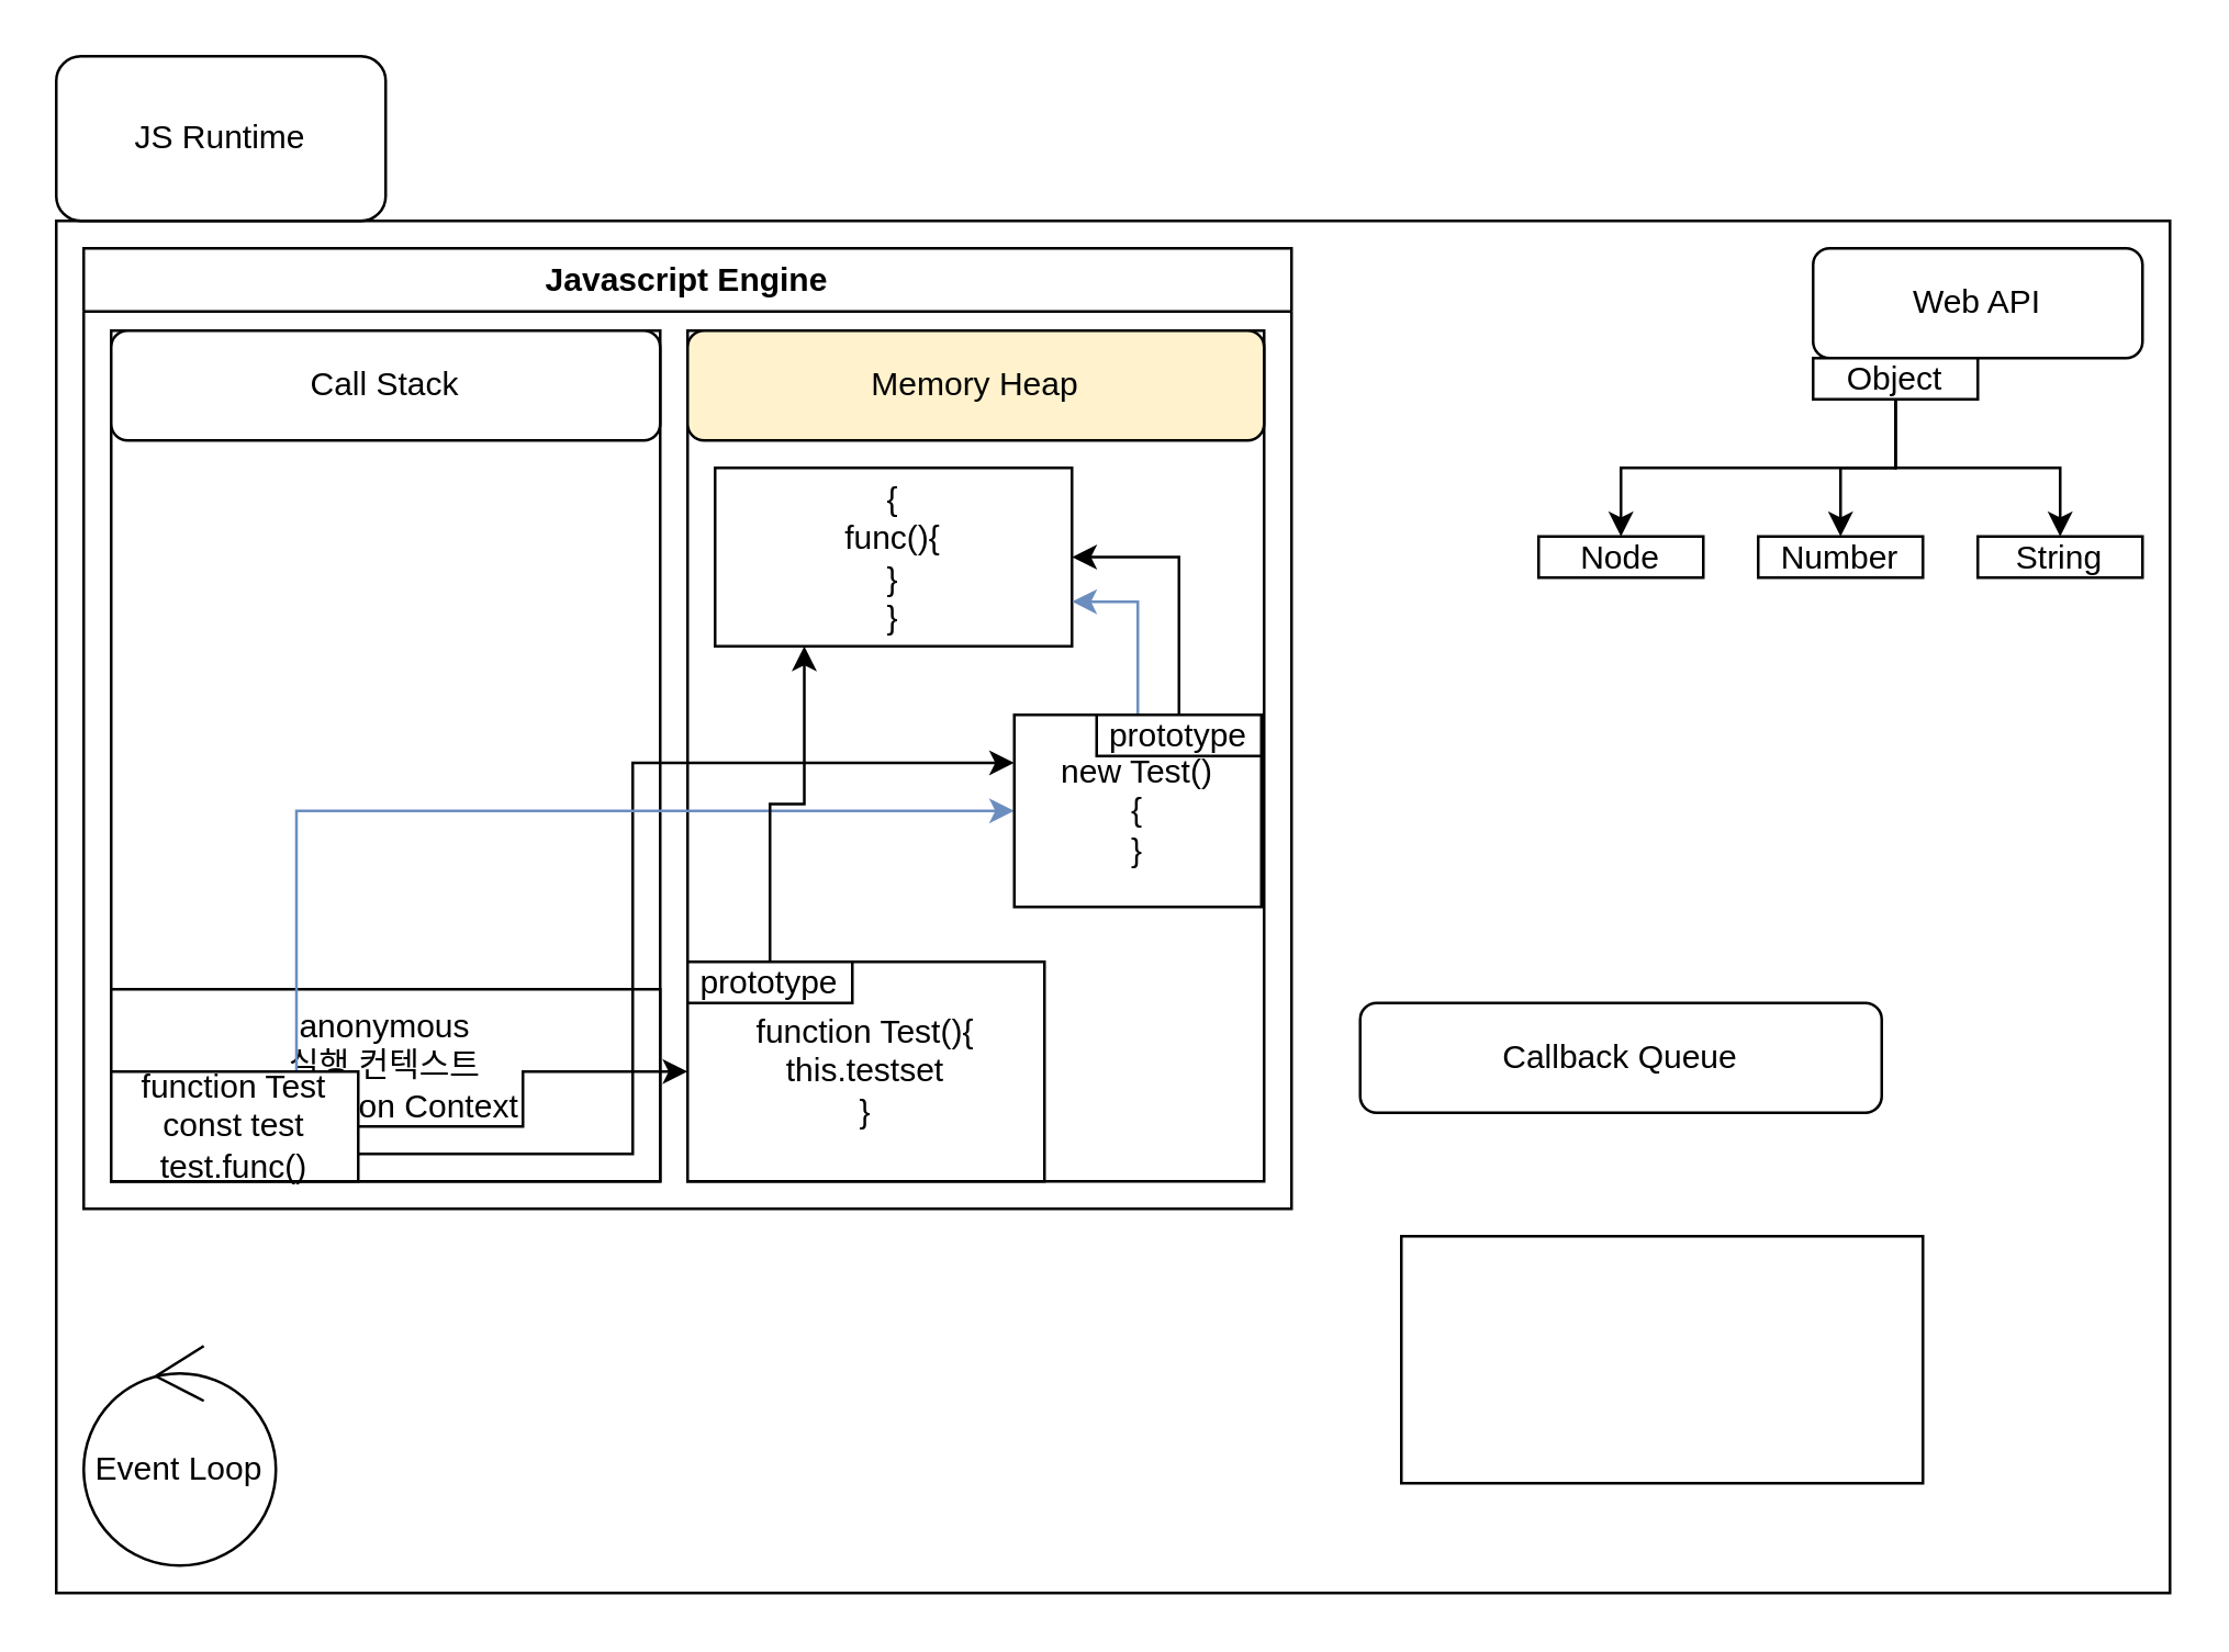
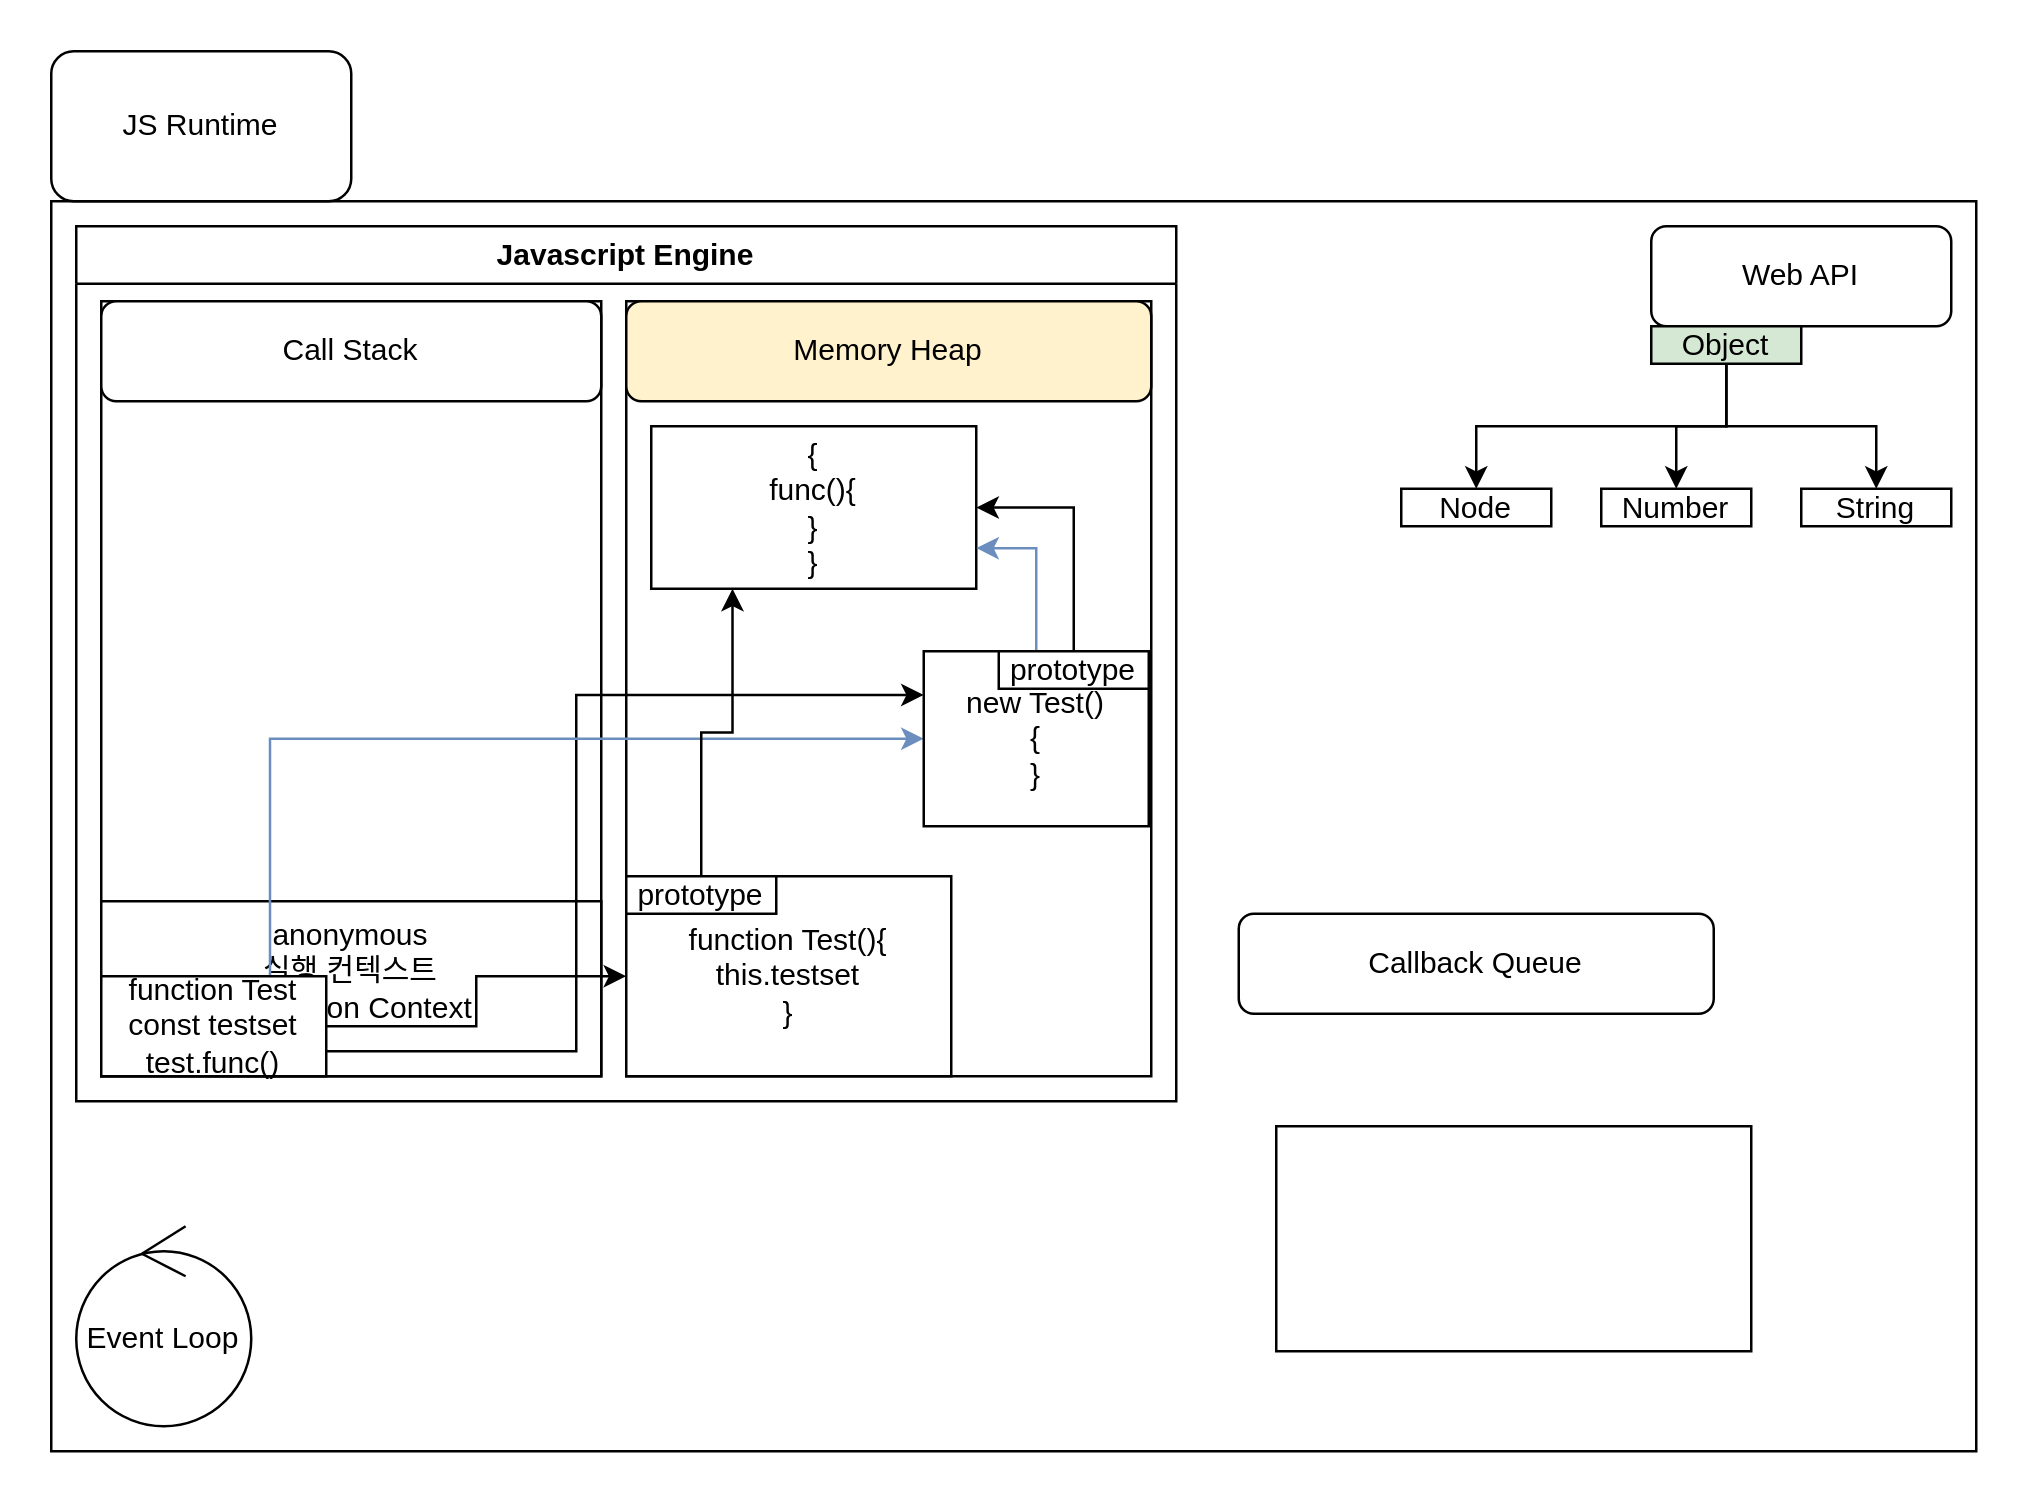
  <mxCell id="0" />
  <mxCell id="1" parent="0" />
  <mxCell id="2" value="" style="rounded=0;whiteSpace=wrap;html=1;" parent="1" vertex="1"><mxGeometry x="20" y="80" width="770" height="500" as="geometry" /></mxCell>
  <mxCell id="3" value="JS Runtime" style="rounded=1;whiteSpace=wrap;html=1;" parent="1" vertex="1"><mxGeometry x="20" y="20" width="120" height="60" as="geometry" /></mxCell>
  <mxCell id="4" value="" style="rounded=0;whiteSpace=wrap;html=1;" parent="1" vertex="1"><mxGeometry x="250" y="120" width="210" height="310" as="geometry" /></mxCell>
  <mxCell id="5" value="Memory Heap" style="rounded=1;whiteSpace=wrap;html=1;fillColor=#fff2cc;" parent="1" vertex="1"><mxGeometry x="250" y="120" width="210" height="40" as="geometry" /></mxCell>
  <mxCell id="6" value="" style="rounded=0;whiteSpace=wrap;html=1;" parent="1" vertex="1"><mxGeometry x="40" y="120" width="200" height="310" as="geometry" /></mxCell>
  <mxCell id="7" value="Call Stack" style="rounded=1;whiteSpace=wrap;html=1;" parent="1" vertex="1"><mxGeometry x="40" y="120" width="200" height="40" as="geometry" /></mxCell>
  <mxCell id="8" value="Event Loop" style="ellipse;shape=umlControl;whiteSpace=wrap;html=1;" parent="1" vertex="1"><mxGeometry x="30" y="490" width="70" height="80" as="geometry" /></mxCell>
  <mxCell id="9" value="Web API" style="rounded=1;whiteSpace=wrap;html=1;" parent="1" vertex="1"><mxGeometry x="660" y="90" width="120" height="40" as="geometry" /></mxCell>
  <mxCell id="10" value="" style="rounded=0;whiteSpace=wrap;html=1;" parent="1" vertex="1"><mxGeometry x="510" y="450" width="190" height="90" as="geometry" /></mxCell>
  <mxCell id="11" value="Callback Queue" style="rounded=1;whiteSpace=wrap;html=1;" parent="1" vertex="1"><mxGeometry x="495" y="365" width="190" height="40" as="geometry" /></mxCell>
  <mxCell id="12" value="Javascript Engine" style="swimlane;whiteSpace=wrap;html=1;" parent="1" vertex="1"><mxGeometry x="30" y="90" width="440" height="350" as="geometry" /></mxCell>
  <mxCell id="13" value="anonymous&lt;br&gt;실행 컨텍스트&lt;br&gt;Execution Context&lt;br&gt;&lt;br&gt;" style="rounded=0;whiteSpace=wrap;html=1;" parent="1" vertex="1"><mxGeometry x="40" y="360" width="200" height="70" as="geometry" /></mxCell>
  <mxCell id="14" style="edgeStyle=orthogonalEdgeStyle;rounded=0;orthogonalLoop=1;jettySize=auto;html=1;exitX=1;exitY=0.5;exitDx=0;exitDy=0;entryX=0;entryY=0.5;entryDx=0;entryDy=0;" edge="1" parent="1" source="17" target="19"><mxGeometry relative="1" as="geometry" /></mxCell>
  <mxCell id="15" style="edgeStyle=orthogonalEdgeStyle;rounded=0;orthogonalLoop=1;jettySize=auto;html=1;exitX=1;exitY=0.75;exitDx=0;exitDy=0;entryX=0;entryY=0.25;entryDx=0;entryDy=0;" edge="1" parent="1" source="17" target="29"><mxGeometry relative="1" as="geometry"><Array as="points"><mxPoint x="230" y="420" /><mxPoint x="230" y="278" /><mxPoint x="369" y="278" /></Array></mxGeometry></mxCell>
  <mxCell id="16" style="edgeStyle=orthogonalEdgeStyle;rounded=0;orthogonalLoop=1;jettySize=auto;html=1;exitX=0.75;exitY=0;exitDx=0;exitDy=0;entryX=0;entryY=0.5;entryDx=0;entryDy=0;fillColor=#dae8fc;strokeColor=#6c8ebf;" edge="1" parent="1" source="17" target="29"><mxGeometry relative="1" as="geometry" /></mxCell>
- <mxCell id="17" value="function Test&lt;br&gt;const test&lt;br&gt;test.func()" style="rounded=0;whiteSpace=wrap;html=1;" parent="1" vertex="1"><mxGeometry x="40" y="390" width="90" height="40" as="geometry" /></mxCell>
+ <mxCell id="17" value="function Test&lt;br&gt;const testset&lt;br&gt;test.func()" style="rounded=0;whiteSpace=wrap;html=1;" parent="1" vertex="1"><mxGeometry x="40" y="390" width="90" height="40" as="geometry" /></mxCell>
  <mxCell id="18" style="edgeStyle=orthogonalEdgeStyle;rounded=0;orthogonalLoop=1;jettySize=auto;html=1;exitX=0.5;exitY=0;exitDx=0;exitDy=0;entryX=0.25;entryY=1;entryDx=0;entryDy=0;" edge="1" parent="1" source="21" target="20"><mxGeometry relative="1" as="geometry" /></mxCell>
  <mxCell id="19" value="function Test(){&lt;br&gt;this.testset&lt;br&gt;}" style="rounded=0;whiteSpace=wrap;html=1;" vertex="1" parent="1"><mxGeometry x="250" y="350" width="130" height="80" as="geometry" /></mxCell>
  <mxCell id="20" value="{&lt;br&gt;func(){&lt;br&gt;}&lt;br&gt;}" style="rounded=0;whiteSpace=wrap;html=1;" vertex="1" parent="1"><mxGeometry x="260" y="170" width="130" height="65" as="geometry" /></mxCell>
  <mxCell id="21" value="prototype" style="rounded=0;whiteSpace=wrap;html=1;" vertex="1" parent="1"><mxGeometry x="250" y="350" width="60" height="15" as="geometry" /></mxCell>
  <mxCell id="22" style="edgeStyle=orthogonalEdgeStyle;rounded=0;orthogonalLoop=1;jettySize=auto;html=1;exitX=0.5;exitY=1;exitDx=0;exitDy=0;entryX=0.5;entryY=0;entryDx=0;entryDy=0;" edge="1" parent="1" source="25" target="26"><mxGeometry relative="1" as="geometry" /></mxCell>
  <mxCell id="23" style="edgeStyle=orthogonalEdgeStyle;rounded=0;orthogonalLoop=1;jettySize=auto;html=1;exitX=0.5;exitY=1;exitDx=0;exitDy=0;entryX=0.5;entryY=0;entryDx=0;entryDy=0;" edge="1" parent="1" source="25" target="27"><mxGeometry relative="1" as="geometry" /></mxCell>
  <mxCell id="24" style="edgeStyle=orthogonalEdgeStyle;rounded=0;orthogonalLoop=1;jettySize=auto;html=1;exitX=0.5;exitY=1;exitDx=0;exitDy=0;entryX=0.5;entryY=0;entryDx=0;entryDy=0;" edge="1" parent="1" source="25" target="28"><mxGeometry relative="1" as="geometry" /></mxCell>
- <mxCell id="25" value="Object" style="rounded=0;whiteSpace=wrap;html=1;" vertex="1" parent="1"><mxGeometry x="660" y="130" width="60" height="15" as="geometry" /></mxCell>
+ <mxCell id="25" value="Object" style="rounded=0;whiteSpace=wrap;html=1;fillColor=#d5e8d4;" vertex="1" parent="1"><mxGeometry x="660" y="130" width="60" height="15" as="geometry" /></mxCell>
  <mxCell id="26" value="Node" style="rounded=0;whiteSpace=wrap;html=1;" vertex="1" parent="1"><mxGeometry x="560" y="195" width="60" height="15" as="geometry" /></mxCell>
  <mxCell id="27" value="Number" style="rounded=0;whiteSpace=wrap;html=1;" vertex="1" parent="1"><mxGeometry x="640" y="195" width="60" height="15" as="geometry" /></mxCell>
  <mxCell id="28" value="String" style="rounded=0;whiteSpace=wrap;html=1;" vertex="1" parent="1"><mxGeometry x="720" y="195" width="60" height="15" as="geometry" /></mxCell>
  <mxCell id="29" value="new Test()&lt;br&gt;{&lt;br&gt;}" style="rounded=0;whiteSpace=wrap;html=1;" vertex="1" parent="1"><mxGeometry x="369" y="260" width="90" height="70" as="geometry" /></mxCell>
  <mxCell id="30" style="edgeStyle=orthogonalEdgeStyle;rounded=0;orthogonalLoop=1;jettySize=auto;html=1;exitX=0.5;exitY=0;exitDx=0;exitDy=0;entryX=1;entryY=0.5;entryDx=0;entryDy=0;" edge="1" parent="1" source="32" target="20"><mxGeometry relative="1" as="geometry" /></mxCell>
  <mxCell id="31" style="edgeStyle=orthogonalEdgeStyle;rounded=0;orthogonalLoop=1;jettySize=auto;html=1;exitX=0.25;exitY=0;exitDx=0;exitDy=0;entryX=1;entryY=0.75;entryDx=0;entryDy=0;fillColor=#dae8fc;strokeColor=#6c8ebf;" edge="1" parent="1" source="32" target="20"><mxGeometry relative="1" as="geometry" /></mxCell>
  <mxCell id="32" value="prototype" style="rounded=0;whiteSpace=wrap;html=1;" vertex="1" parent="1"><mxGeometry x="399" y="260" width="60" height="15" as="geometry" /></mxCell>
